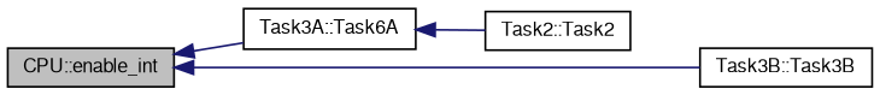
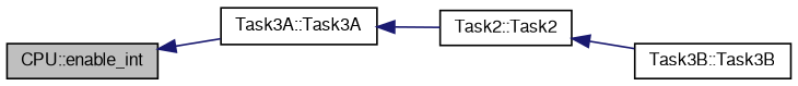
  digraph {
    rankdir=LR
    node [color=black fontname=FreeSans fontsize=10 shape=record]
    edge [color=midnightblue dir=back fontname=FreeSans fontsize=10 labelfontname=FreeSans labelfontsize=10 style=solid]
    n1 [fillcolor=grey75 fontcolor=black height=0.2 label="CPU::enable_int" style=filled width=0.4]
-   n2 [height=0.2 label="Task3A::Task6A" width=0.4]
+   n2 [height=0.2 label="Task3A::Task3A" width=0.4]
    n3 [height=0.2 label="Task3B::Task3B" width=0.4]
    n4 [height=0.2 label="Task2::Task2" width=0.4]
    n1 -> n2
-   n1 -> n3
+   n4 -> n3
    n2 -> n4
  }
